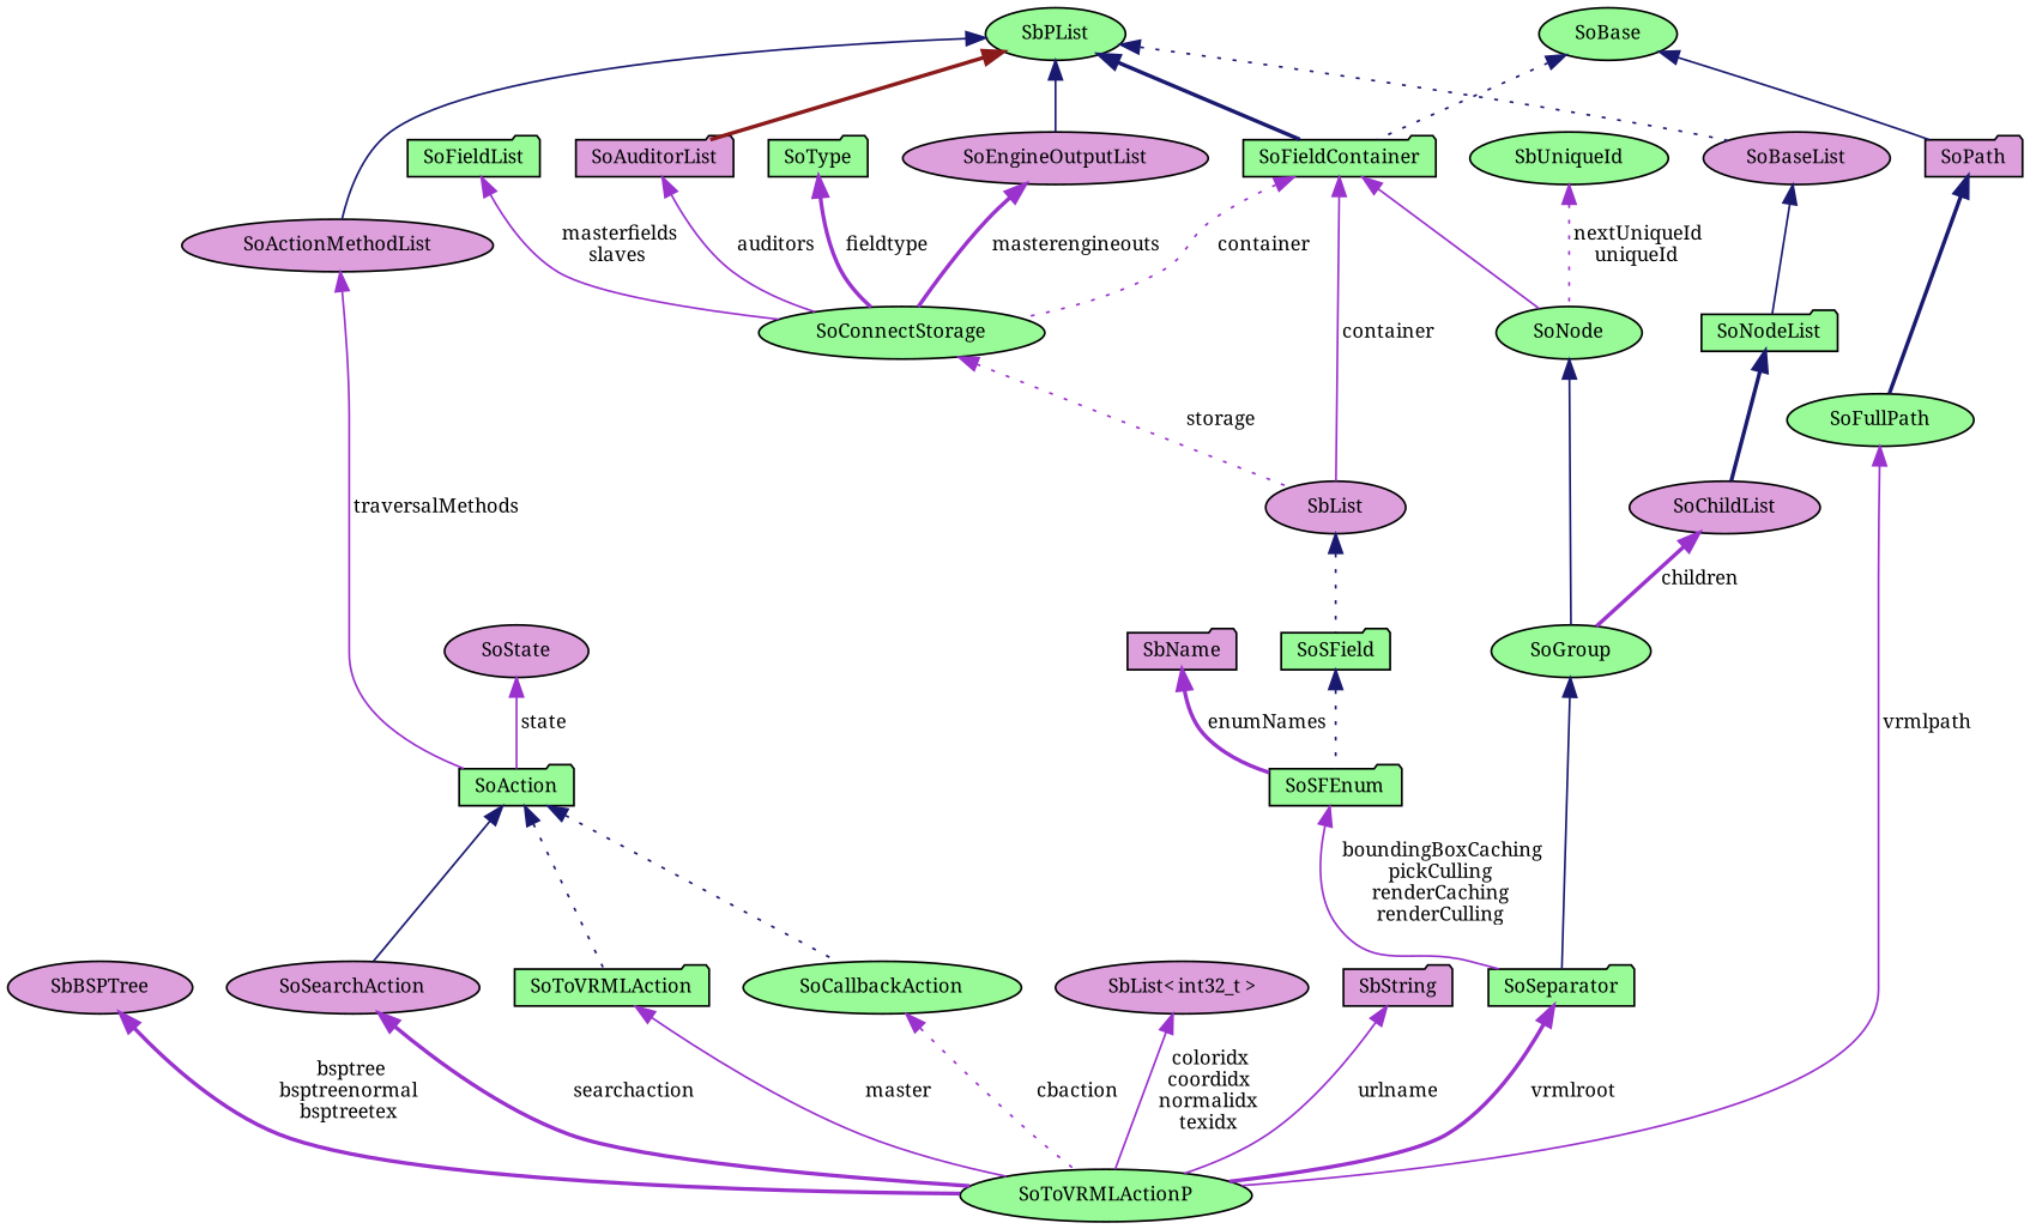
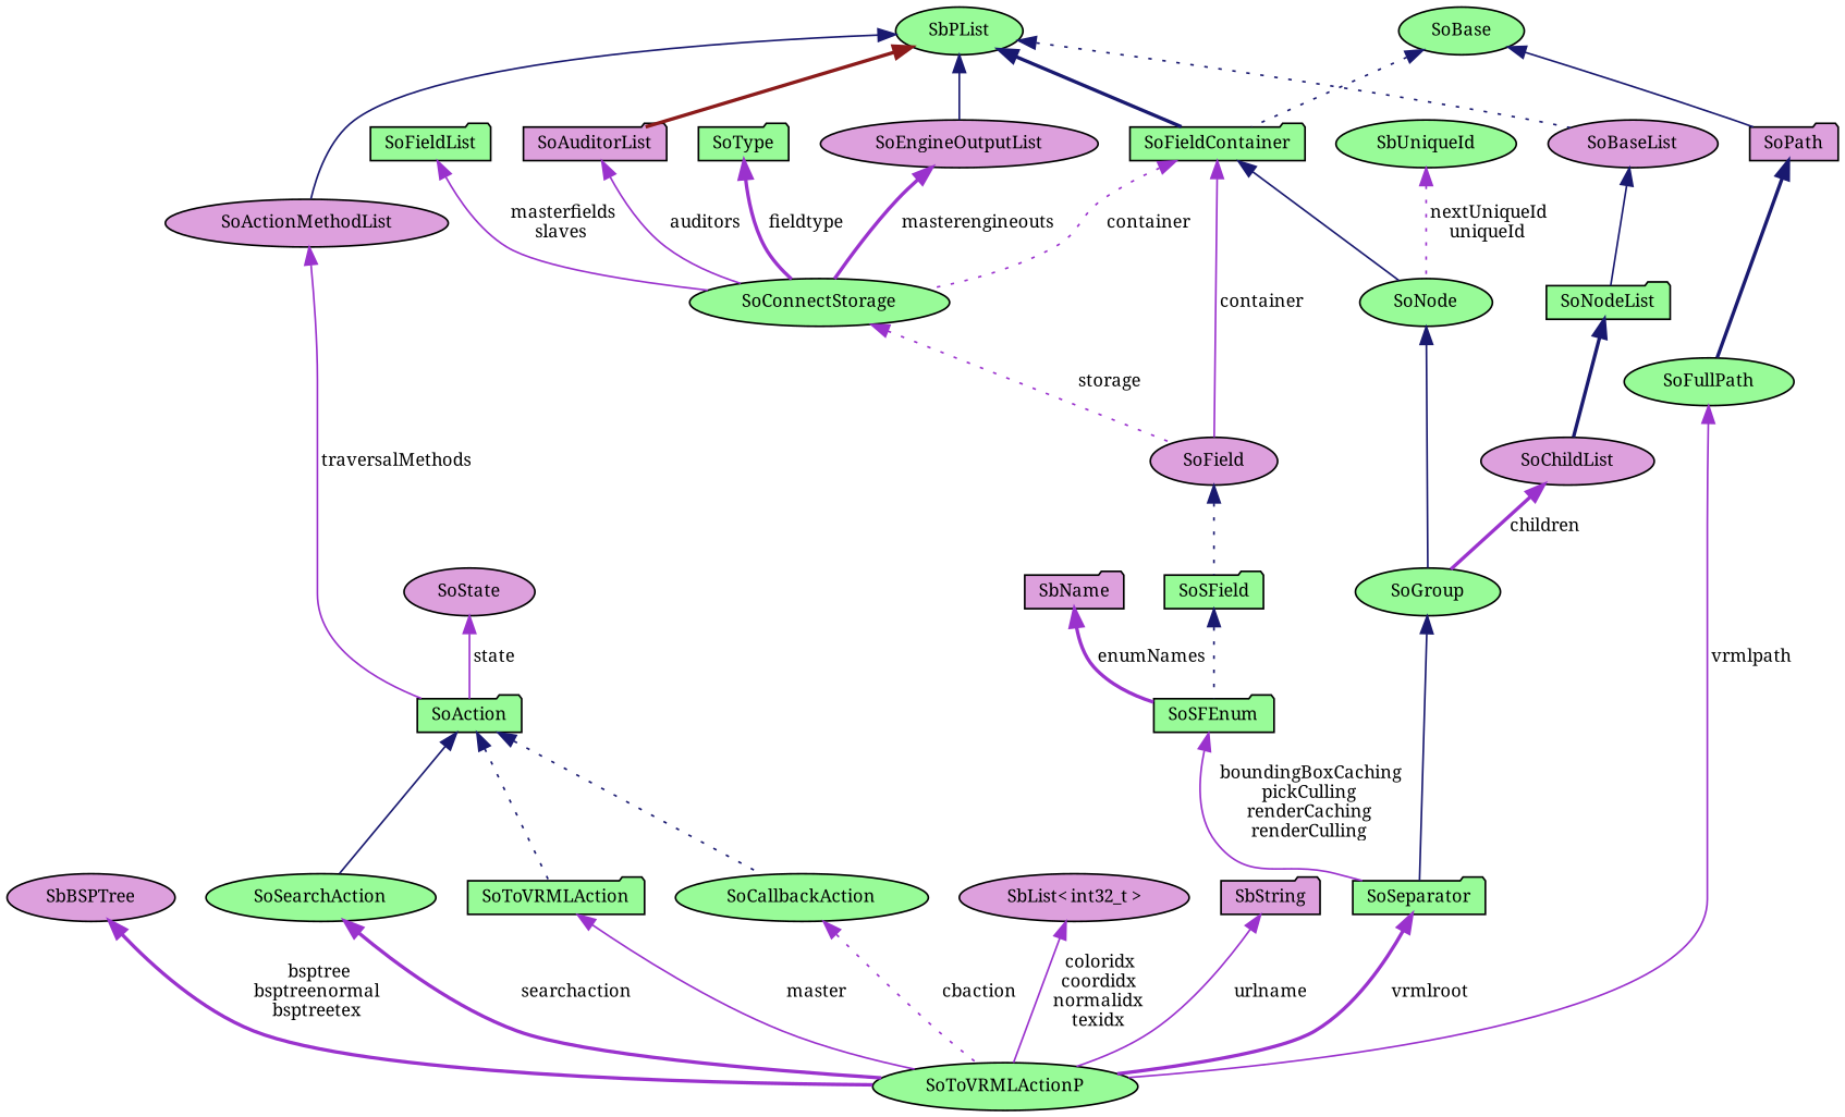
  digraph {
    fontname="Noto Serif"
    rankdir=TB
    node [color=black fillcolor=palegreen fontname="Noto Serif" fontsize=10 shape=ellipse style=filled]
    edge [color=darkorchid3 dir=back fontname="Noto Serif" fontsize=10 labelfontname=Helvetica labelfontsize=10 style=solid]
    n1 [fontcolor=black height=0.2 label=SoToVRMLActionP width=0.4]
    n2 [fillcolor=plum height=0.2 label=SbBSPTree width=0.4]
-   n3 [fillcolor=plum height=0.2 label=SoSearchAction width=0.4]
+   n3 [height=0.2 label=SoSearchAction width=0.4]
    n4 [height=0.2 label=SoAction shape=folder width=0.4]
    n5 [height=0.2 label=SoToVRMLAction shape=folder width=0.4]
    n6 [height=0.2 label=SoCallbackAction width=0.4]
    n7 [fillcolor=plum height=0.2 label=SoActionMethodList width=0.4]
    n8 [height=0.2 label=SbPList width=0.4]
    n9 [fillcolor=plum height=0.2 label=SoBaseList width=0.4]
    n10 [fillcolor=plum height=0.2 label=SoAuditorList shape=folder width=0.4]
    n11 [fillcolor=plum height=0.2 label=SoEngineOutputList width=0.4]
    n12 [height=0.2 label=SoFieldContainer shape=folder width=0.4]
    n13 [height=0.2 label=SoNodeList shape=folder width=0.4]
    n14 [height=0.2 label=SoFieldList shape=folder width=0.4]
    n15 [height=0.2 label=SoConnectStorage width=0.4]
    n16 [fillcolor=plum height=0.2 label=SoState width=0.4]
    n17 [fillcolor=plum height=0.2 label="SbList\< int32_t \>" width=0.4]
    n18 [fillcolor=plum height=0.2 label=SbString shape=folder width=0.4]
    n19 [height=0.2 label=SoSeparator shape=folder width=0.4]
    n20 [height=0.2 label=SoGroup width=0.4]
    n21 [height=0.2 label=SoNode width=0.4]
-   n22 [fillcolor=plum height=0.2 label=SbList width=0.4]
+   n22 [fillcolor=plum height=0.2 label=SoField width=0.4]
    n23 [height=0.2 label=SoSField shape=folder width=0.4]
    n24 [height=0.2 label=SoBase width=0.4]
    n25 [fillcolor=plum height=0.2 label=SoPath shape=folder width=0.4]
    n26 [height=0.2 label=SoFullPath width=0.4]
    n27 [height=0.2 label=SbUniqueId width=0.4]
    n28 [fillcolor=plum height=0.2 label=SoChildList width=0.4]
    n29 [height=0.2 label=SoSFEnum shape=folder width=0.4]
    n30 [height=0.2 label=SoType shape=folder width=0.4]
    n31 [fillcolor=plum height=0.2 label=SbName shape=folder width=0.4]
    n2 -> n1 [label=" bsptree\nbsptreenormal\nbsptreetex" style=bold]
    n3 -> n1 [label=" searchaction" style=bold]
    n4 -> n3 [color=midnightblue]
    n4 -> n5 [color=midnightblue style=dotted]
    n4 -> n6 [color=midnightblue style=dotted]
    n5 -> n1 [label=" master"]
    n6 -> n1 [label=" cbaction" style=dotted]
    n7 -> n4 [label=" traversalMethods"]
    n8 -> n7 [color=midnightblue]
    n8 -> n9 [color=midnightblue style=dotted]
    n8 -> n10 [color=firebrick4 style=bold]
    n8 -> n11 [color=midnightblue]
    n8 -> n12 [color=midnightblue style=bold]
    n9 -> n13 [color=midnightblue]
    n10 -> n15 [label=" auditors"]
    n11 -> n15 [label=" masterengineouts" style=bold]
    n12 -> n15 [label=" container" style=dotted]
-   n12 -> n21
+   n12 -> n21 [color=midnightblue]
    n12 -> n22 [label=" container"]
    n13 -> n28 [color=midnightblue style=bold]
    n14 -> n15 [label=" masterfields\nslaves"]
    n15 -> n22 [label=" storage" style=dotted]
    n16 -> n4 [label=" state"]
    n17 -> n1 [label=" coloridx\ncoordidx\nnormalidx\ntexidx"]
    n18 -> n1 [label=" urlname"]
    n19 -> n1 [label=" vrmlroot" style=bold]
    n20 -> n19 [color=midnightblue]
    n21 -> n20 [color=midnightblue]
    n22 -> n23 [color=midnightblue style=dotted]
    n23 -> n29 [color=midnightblue style=dotted]
    n24 -> n12 [color=midnightblue style=dotted]
    n24 -> n25 [color=midnightblue]
    n25 -> n26 [color=midnightblue style=bold]
    n26 -> n1 [label=" vrmlpath"]
    n27 -> n21 [label=" nextUniqueId\nuniqueId" style=dotted]
    n28 -> n20 [label=" children" style=bold]
    n29 -> n19 [label=" boundingBoxCaching\npickCulling\nrenderCaching\nrenderCulling"]
    n30 -> n15 [label=" fieldtype" style=bold]
    n31 -> n29 [label=" enumNames" style=bold]
  }
